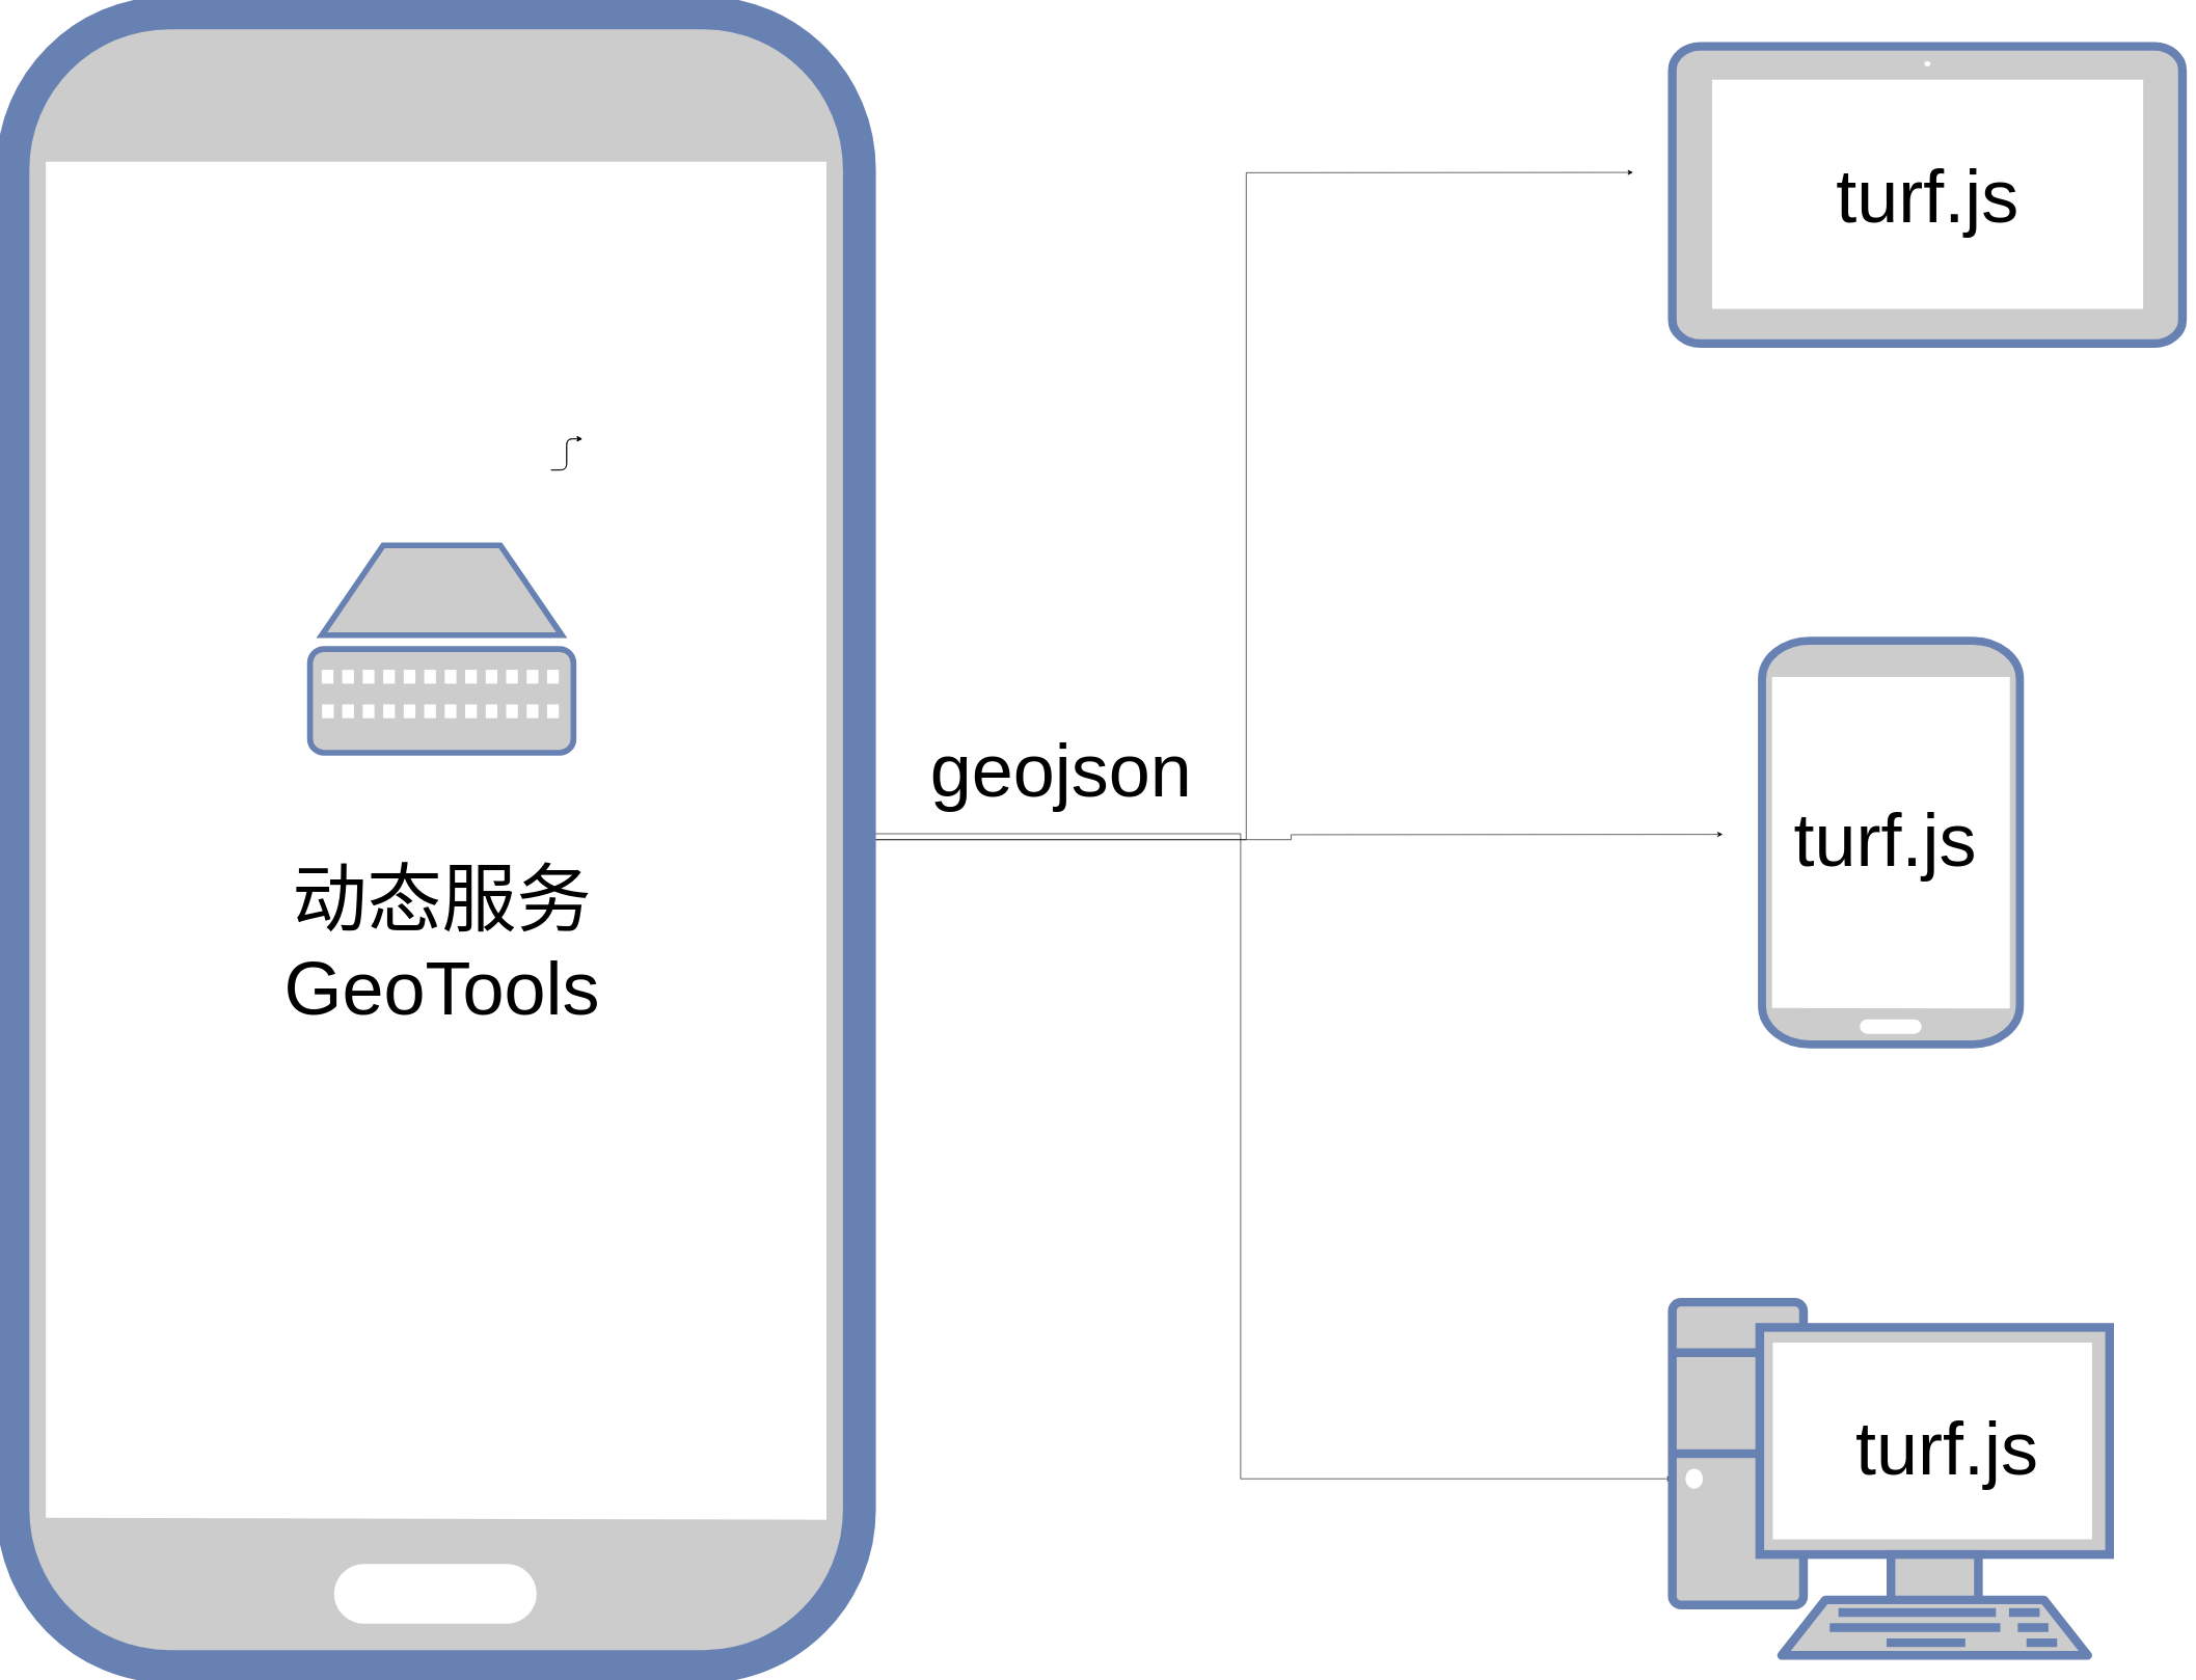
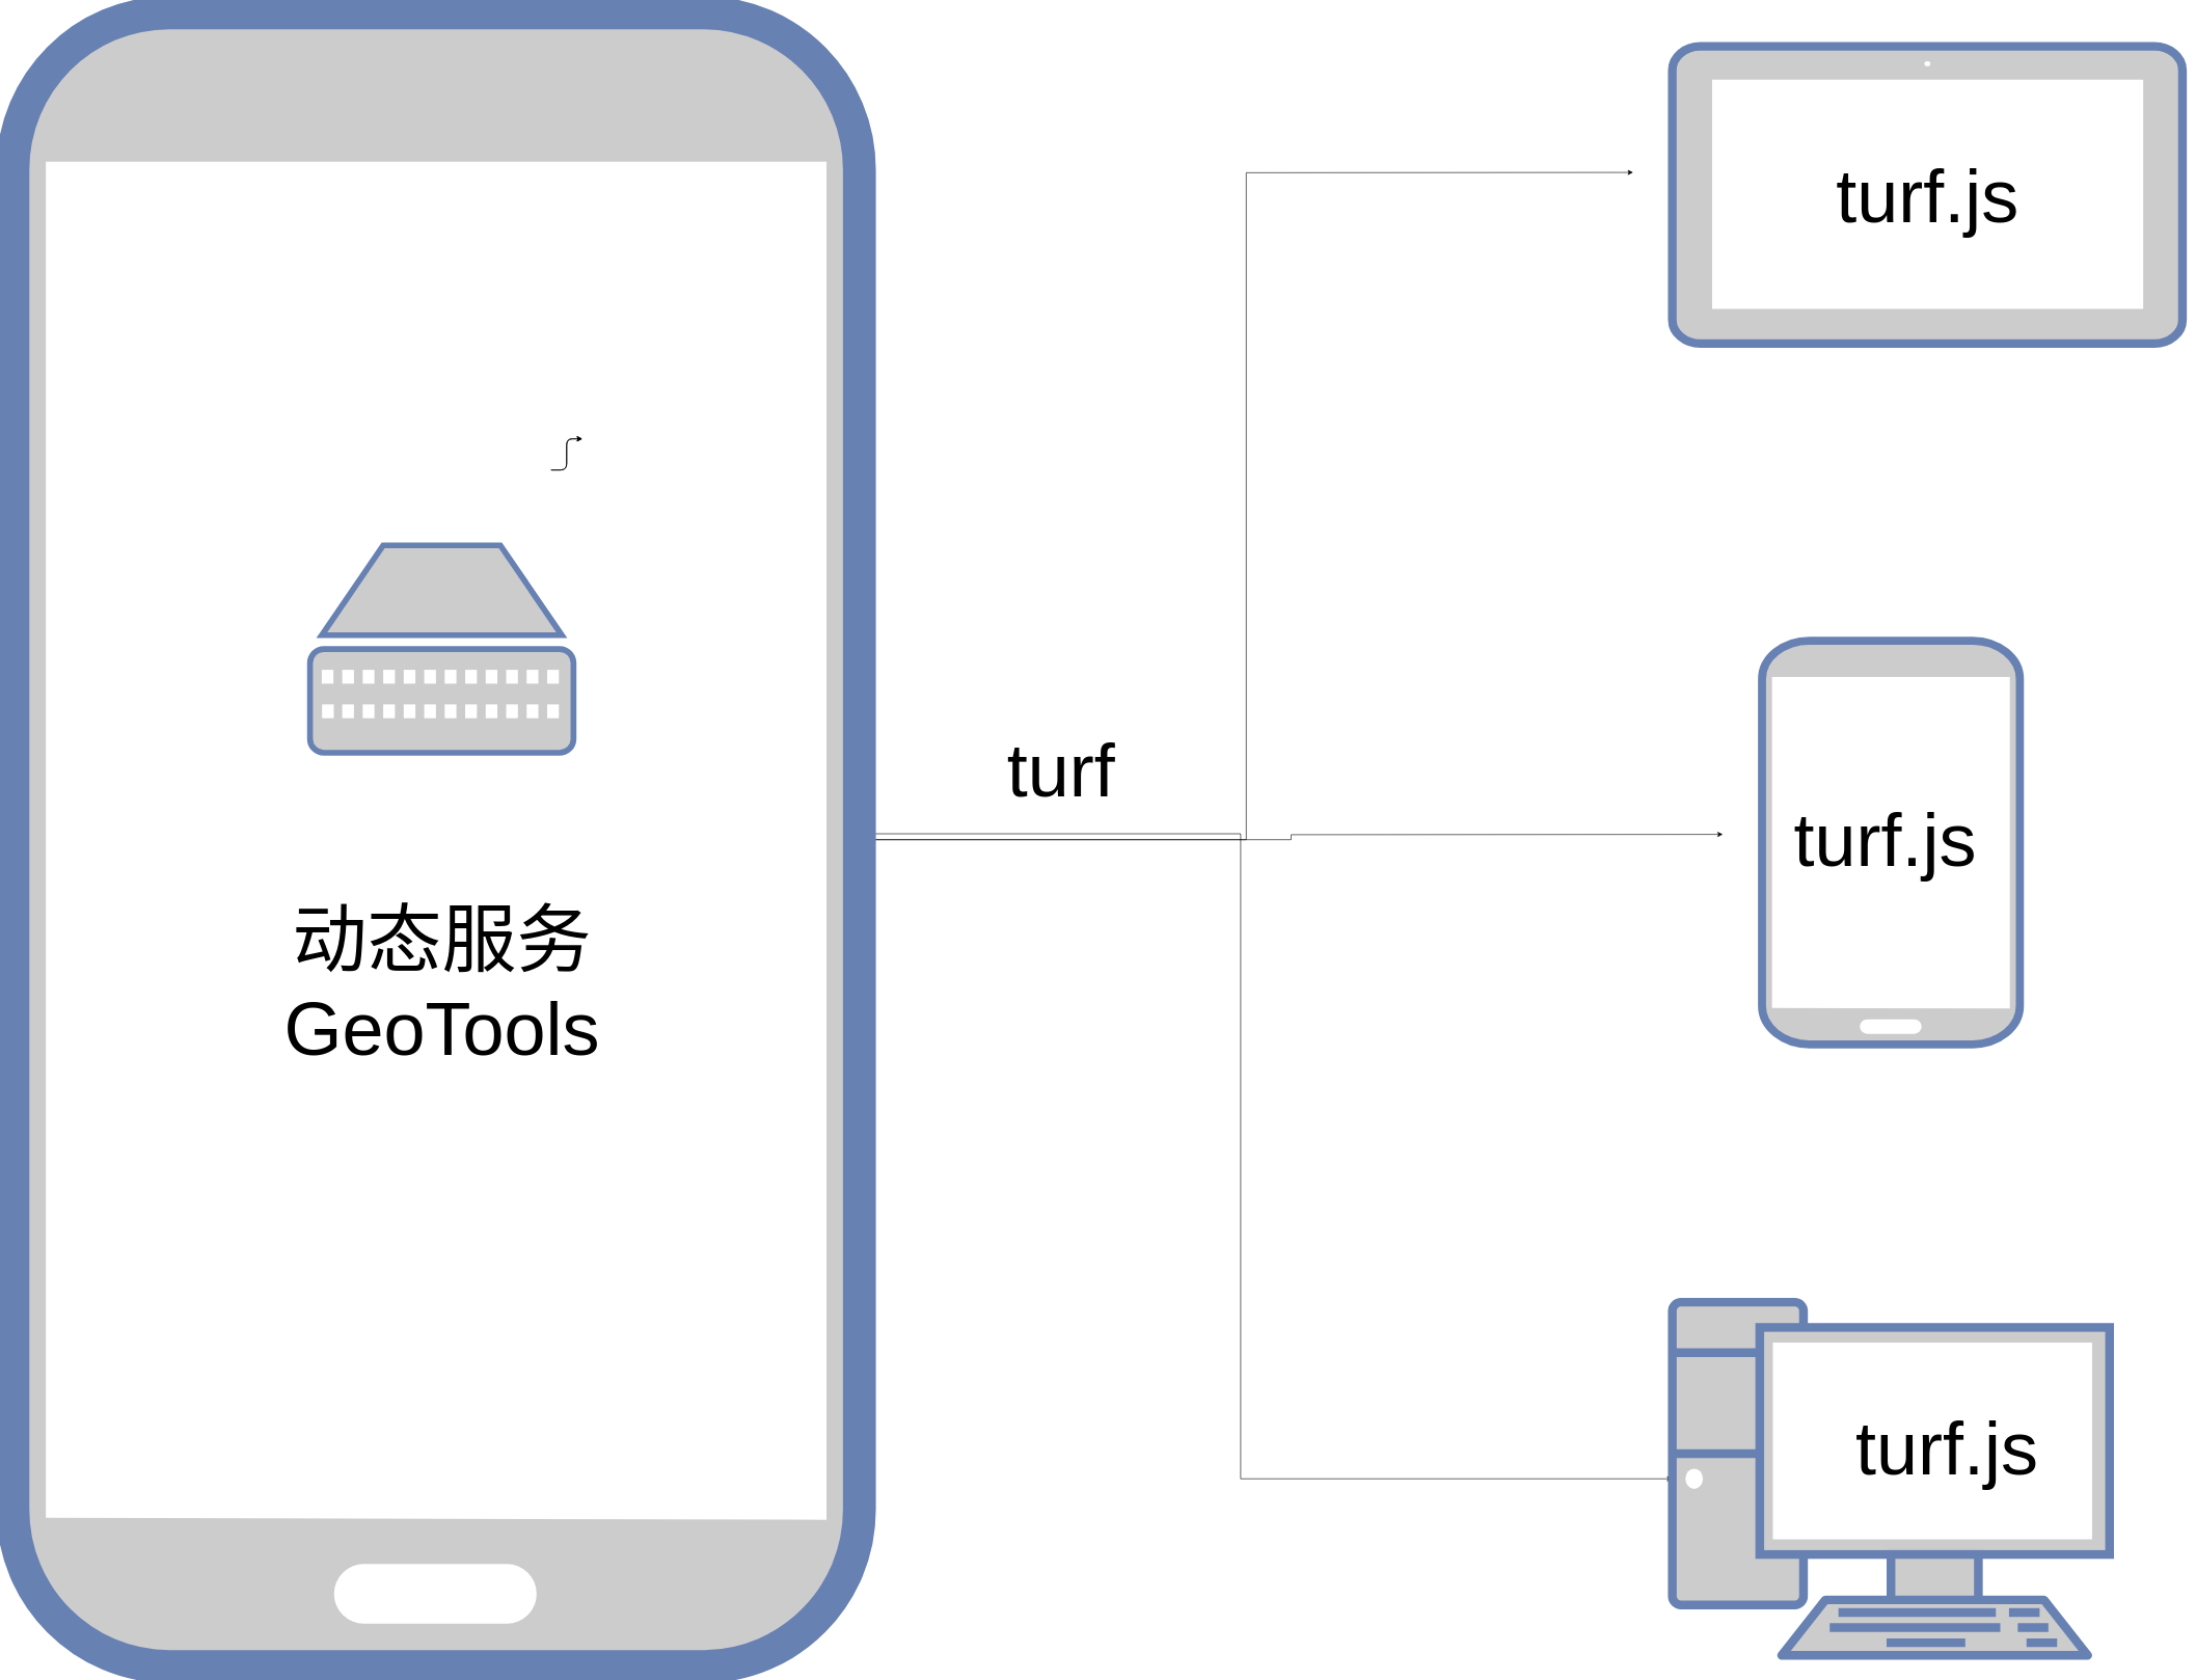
  <mxCell id="0" />
  <mxCell id="1" parent="0" />
  <mxCell id="2" style="edgeStyle=orthogonalEdgeStyle;rounded=0;orthogonalLoop=1;jettySize=auto;html=1;exitX=1;exitY=0.5;exitDx=0;exitDy=0;exitPerimeter=0;fontSize=120;" parent="1" source="5" edge="1"><mxGeometry relative="1" as="geometry"><mxPoint x="2621" y="276.333" as="targetPoint" /></mxGeometry></mxCell>
  <mxCell id="3" style="edgeStyle=orthogonalEdgeStyle;rounded=0;orthogonalLoop=1;jettySize=auto;html=1;exitX=1;exitY=0.5;exitDx=0;exitDy=0;exitPerimeter=0;entryX=0;entryY=0.5;entryDx=0;entryDy=0;entryPerimeter=0;fontSize=120;" parent="1" source="5" target="9" edge="1"><mxGeometry relative="1" as="geometry"><Array as="points"><mxPoint x="1991" y="1338" /><mxPoint x="1991" y="2374" /></Array></mxGeometry></mxCell>
  <mxCell id="4" style="edgeStyle=orthogonalEdgeStyle;rounded=0;orthogonalLoop=1;jettySize=auto;html=1;exitX=1;exitY=0.5;exitDx=0;exitDy=0;exitPerimeter=0;fontSize=120;" parent="1" source="5" edge="1"><mxGeometry relative="1" as="geometry"><mxPoint x="2765" y="1339" as="targetPoint" /></mxGeometry></mxCell>
  <mxCell id="5" value="" style="fontColor=#0066CC;verticalAlign=top;verticalLabelPosition=bottom;labelPosition=center;align=center;html=1;outlineConnect=0;fillColor=#CCCCCC;strokeColor=#6881B3;gradientColor=none;gradientDirection=north;strokeWidth=2;shape=mxgraph.networks.mobile;" parent="1" vertex="1"><mxGeometry x="20" y="20" width="1359" height="2655" as="geometry" /></mxCell>
  <mxCell id="6" value="" style="fontColor=#0066CC;verticalAlign=top;verticalLabelPosition=bottom;labelPosition=center;align=center;html=1;outlineConnect=0;fillColor=#CCCCCC;strokeColor=#6881B3;gradientColor=none;gradientDirection=north;strokeWidth=2;shape=mxgraph.networks.patch_panel;labelBackgroundColor=#ffffff;" parent="1" vertex="1"><mxGeometry x="497" y="875" width="423" height="333" as="geometry" /></mxCell>
- <mxCell id="7" value="动态服务&lt;br&gt;GeoTools" style="text;html=1;strokeColor=none;fillColor=none;align=center;verticalAlign=middle;whiteSpace=wrap;rounded=0;fontSize=120;labelBackgroundColor=#ffffff;" parent="1" vertex="1"><mxGeometry x="375.5" y="1352" width="666" height="324" as="geometry" /></mxCell>
+ <mxCell id="7" value="动态服务&lt;br&gt;GeoTools" style="text;html=1;strokeColor=none;fillColor=none;align=center;verticalAlign=middle;whiteSpace=wrap;rounded=0;fontSize=120;labelBackgroundColor=#ffffff;" parent="1" vertex="1"><mxGeometry x="375.5" y="1417" width="666" height="324" as="geometry" /></mxCell>
  <mxCell id="8" value="" style="fontColor=#0066CC;verticalAlign=top;verticalLabelPosition=bottom;labelPosition=center;align=center;html=1;outlineConnect=0;fillColor=#CCCCCC;strokeColor=#6881B3;gradientColor=none;gradientDirection=north;strokeWidth=2;shape=mxgraph.networks.mobile;labelBackgroundColor=#ffffff;" parent="1" vertex="1"><mxGeometry x="2828" y="1028" width="414" height="648" as="geometry" /></mxCell>
  <mxCell id="9" value="" style="fontColor=#0066CC;verticalAlign=top;verticalLabelPosition=bottom;labelPosition=center;align=center;html=1;outlineConnect=0;fillColor=#CCCCCC;strokeColor=#6881B3;gradientColor=none;gradientDirection=north;strokeWidth=2;shape=mxgraph.networks.pc;labelBackgroundColor=#ffffff;" parent="1" vertex="1"><mxGeometry x="2684" y="2090" width="702" height="567" as="geometry" /></mxCell>
  <mxCell id="10" value="" style="edgeStyle=elbowEdgeStyle;elbow=horizontal;endArrow=classic;html=1;fontSize=120;" parent="1" edge="1"><mxGeometry width="50" height="50" relative="1" as="geometry"><mxPoint x="884" y="754" as="sourcePoint" /><mxPoint x="934" y="704" as="targetPoint" /></mxGeometry></mxCell>
  <mxCell id="11" value="" style="edgeStyle=elbowEdgeStyle;elbow=horizontal;endArrow=classic;html=1;fontSize=120;" parent="1" edge="1"><mxGeometry width="50" height="50" relative="1" as="geometry"><mxPoint x="884" y="754" as="sourcePoint" /><mxPoint x="934" y="704" as="targetPoint" /></mxGeometry></mxCell>
  <mxCell id="12" value="" style="edgeStyle=elbowEdgeStyle;elbow=horizontal;endArrow=classic;html=1;fontSize=120;" parent="1" edge="1"><mxGeometry width="50" height="50" relative="1" as="geometry"><mxPoint x="884" y="754" as="sourcePoint" /><mxPoint x="934" y="704" as="targetPoint" /></mxGeometry></mxCell>
  <mxCell id="13" value="" style="fontColor=#0066CC;verticalAlign=top;verticalLabelPosition=bottom;labelPosition=center;align=center;html=1;outlineConnect=0;fillColor=#CCCCCC;strokeColor=#6881B3;gradientColor=none;gradientDirection=north;strokeWidth=2;shape=mxgraph.networks.tablet;labelBackgroundColor=#ffffff;" parent="1" vertex="1"><mxGeometry x="2684" y="74" width="819" height="477" as="geometry" /></mxCell>
- <mxCell id="14" value="geojson" style="text;html=1;strokeColor=none;fillColor=none;align=center;verticalAlign=middle;whiteSpace=wrap;rounded=0;fontSize=120;labelBackgroundColor=#ffffff;" vertex="1" parent="1"><mxGeometry x="1370" y="1073" width="666" height="324" as="geometry" /></mxCell>
+ <mxCell id="14" value="turf" style="text;html=1;strokeColor=none;fillColor=none;align=center;verticalAlign=middle;whiteSpace=wrap;rounded=0;fontSize=120;labelBackgroundColor=#ffffff;" vertex="1" parent="1"><mxGeometry x="1370" y="1073" width="666" height="324" as="geometry" /></mxCell>
  <mxCell id="15" value="turf.js" style="text;html=1;strokeColor=none;fillColor=none;align=center;verticalAlign=middle;whiteSpace=wrap;rounded=0;fontSize=120;labelBackgroundColor=#ffffff;" vertex="1" parent="1"><mxGeometry x="2760.5" y="150.5" width="666" height="324" as="geometry" /></mxCell>
  <mxCell id="16" value="turf.js" style="text;html=1;strokeColor=none;fillColor=none;align=center;verticalAlign=middle;whiteSpace=wrap;rounded=0;fontSize=120;labelBackgroundColor=#ffffff;" vertex="1" parent="1"><mxGeometry x="2693" y="1185.5" width="666" height="324" as="geometry" /></mxCell>
  <mxCell id="17" value="turf.js" style="text;html=1;strokeColor=none;fillColor=none;align=center;verticalAlign=middle;whiteSpace=wrap;rounded=0;fontSize=120;labelBackgroundColor=#ffffff;" vertex="1" parent="1"><mxGeometry x="2792" y="2162" width="666" height="324" as="geometry" /></mxCell>
